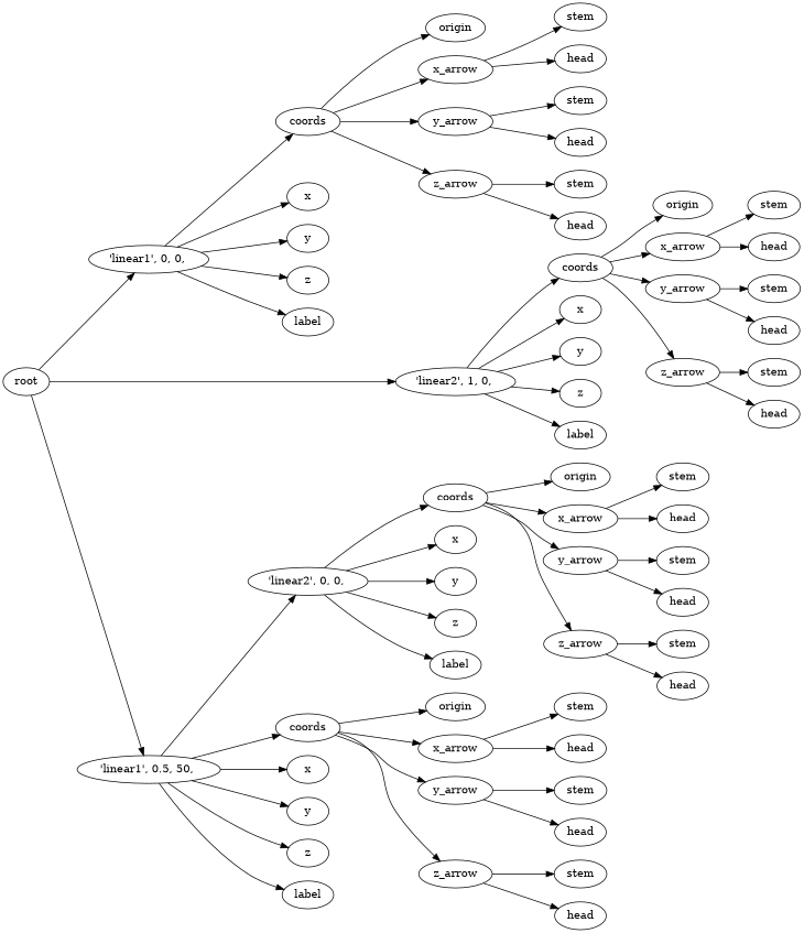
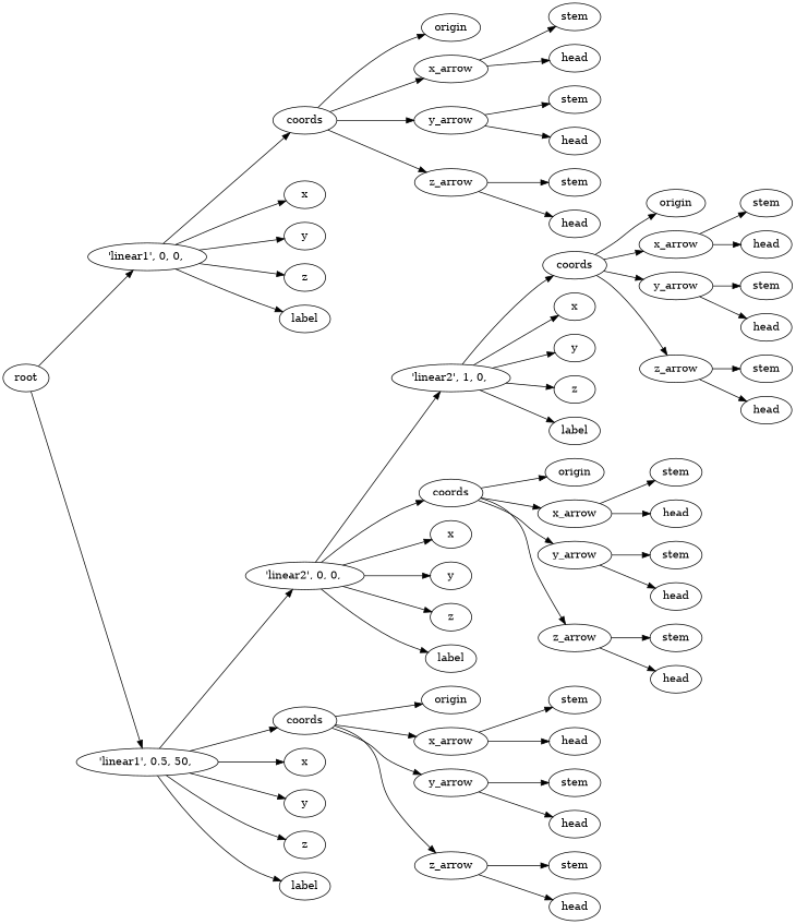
  digraph {
    rankdir=LR
    n1 [label=root]
    n2 [label="'linear1',\ 0,\ 0,\ "]
    n3 [label="'linear1',\ 0\.5,\ 50,\ "]
    n4 [label="'linear2',\ 1,\ 0,\ "]
    n5 [label=coords]
    n6 [label=x]
    n7 [label=y]
    n8 [label=z]
    n9 [label=label]
    n10 [label="'linear2',\ 0,\ 0,\ "]
    n11 [label=coords]
    n12 [label=x]
    n13 [label=y]
    n14 [label=z]
    n15 [label=label]
    n16 [label=coords]
    n17 [label=x]
    n18 [label=y]
    n19 [label=z]
    n20 [label=label]
    n21 [label=coords]
    n22 [label=x]
    n23 [label=y]
    n24 [label=z]
    n25 [label=label]
    n26 [label=origin]
    n27 [label=x_arrow]
    n28 [label=y_arrow]
    n29 [label=z_arrow]
    n30 [label=stem]
    n31 [label=head]
    n32 [label=stem]
    n33 [label=head]
    n34 [label=stem]
    n35 [label=head]
    n36 [label=origin]
    n37 [label=x_arrow]
    n38 [label=y_arrow]
    n39 [label=z_arrow]
    n40 [label=stem]
    n41 [label=head]
    n42 [label=stem]
    n43 [label=head]
    n44 [label=stem]
    n45 [label=head]
    n46 [label=origin]
    n47 [label=x_arrow]
    n48 [label=y_arrow]
    n49 [label=z_arrow]
    n50 [label=stem]
    n51 [label=head]
    n52 [label=stem]
    n53 [label=head]
    n54 [label=stem]
    n55 [label=head]
    n56 [label=origin]
    n57 [label=x_arrow]
    n58 [label=y_arrow]
    n59 [label=z_arrow]
    n60 [label=stem]
    n61 [label=head]
    n62 [label=stem]
    n63 [label=head]
    n64 [label=stem]
    n65 [label=head]
    n1 -> n2
    n1 -> n3
-   n1 -> n4
+   n10 -> n4
    n2 -> n5
    n2 -> n6
    n2 -> n7
    n2 -> n8
    n2 -> n9
    n3 -> n10
    n3 -> n11
    n3 -> n12
    n3 -> n13
    n3 -> n14
    n3 -> n15
    n4 -> n21
    n4 -> n22
    n4 -> n23
    n4 -> n24
    n4 -> n25
    n5 -> n26
    n5 -> n27
    n5 -> n28
    n5 -> n29
    n10 -> n16
    n10 -> n17
    n10 -> n18
    n10 -> n19
    n10 -> n20
    n11 -> n36
    n11 -> n37
    n11 -> n38
    n11 -> n39
    n16 -> n46
    n16 -> n47
    n16 -> n48
    n16 -> n49
    n21 -> n56
    n21 -> n57
    n21 -> n58
    n21 -> n59
    n27 -> n30
    n27 -> n31
    n28 -> n32
    n28 -> n33
    n29 -> n34
    n29 -> n35
    n37 -> n40
    n37 -> n41
    n38 -> n42
    n38 -> n43
    n39 -> n44
    n39 -> n45
    n47 -> n50
    n47 -> n51
    n48 -> n52
    n48 -> n53
    n49 -> n54
    n49 -> n55
    n57 -> n60
    n57 -> n61
    n58 -> n62
    n58 -> n63
    n59 -> n64
    n59 -> n65
  }
